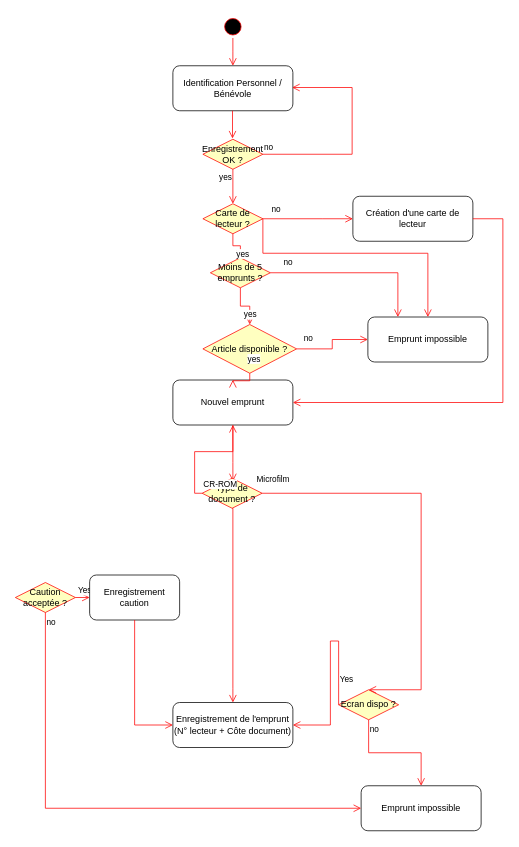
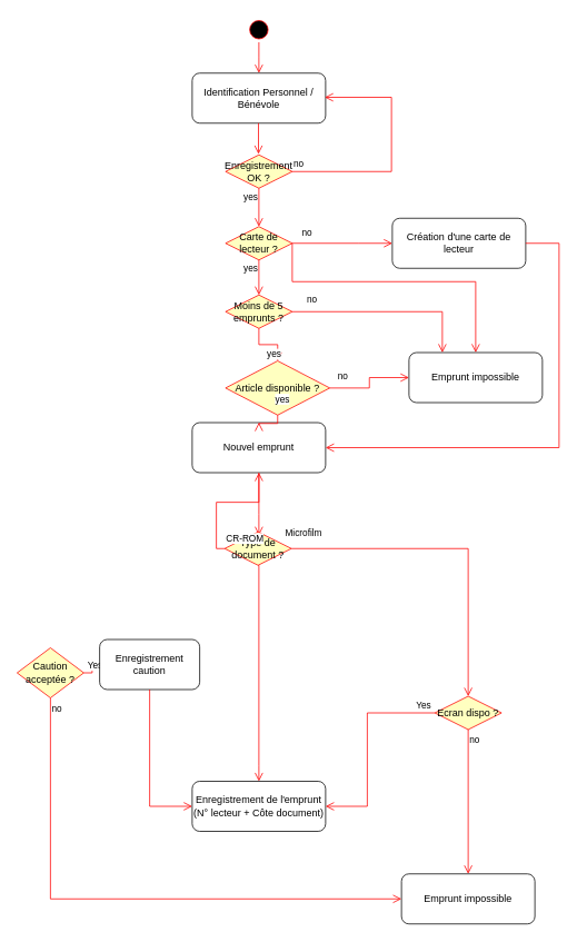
  <mxCell id="0" />
  <mxCell id="1" parent="0" />
  <mxCell id="2" value="" style="ellipse;html=1;shape=startState;fillColor=#000000;strokeColor=#ff0000;" vertex="1" parent="1"><mxGeometry x="295" y="20" width="30" height="30" as="geometry" /></mxCell>
  <mxCell id="3" value="" style="edgeStyle=orthogonalEdgeStyle;html=1;verticalAlign=bottom;endArrow=open;endSize=8;strokeColor=#ff0000;rounded=0;" edge="1" source="2" parent="1"><mxGeometry relative="1" as="geometry"><mxPoint x="310" y="87" as="targetPoint" /></mxGeometry></mxCell>
  <mxCell id="4" value="Identification Personnel / Bénévole" style="rounded=1;whiteSpace=wrap;html=1;" vertex="1" parent="1"><mxGeometry x="230" y="87" width="160" height="60" as="geometry" /></mxCell>
  <mxCell id="5" value="Enregistrement OK ?" style="rhombus;whiteSpace=wrap;html=1;fontColor=#000000;fillColor=#ffffc0;strokeColor=#ff0000;" vertex="1" parent="1"><mxGeometry x="270" y="185" width="80" height="40" as="geometry" /></mxCell>
  <mxCell id="6" value="no" style="edgeStyle=orthogonalEdgeStyle;html=1;align=left;verticalAlign=bottom;endArrow=open;endSize=8;strokeColor=#ff0000;rounded=0;entryX=1;entryY=0.5;entryDx=0;entryDy=0;" edge="1" source="5" parent="1"><mxGeometry x="-1" relative="1" as="geometry"><mxPoint x="389" y="116" as="targetPoint" /><Array as="points"><mxPoint x="469" y="205" /><mxPoint x="469" y="116" /></Array></mxGeometry></mxCell>
  <mxCell id="7" value="" style="edgeStyle=orthogonalEdgeStyle;html=1;verticalAlign=bottom;endArrow=open;endSize=8;strokeColor=#ff0000;rounded=0;" edge="1" parent="1"><mxGeometry relative="1" as="geometry"><mxPoint x="309.5" y="184" as="targetPoint" /><mxPoint x="309.5" y="147" as="sourcePoint" /></mxGeometry></mxCell>
  <mxCell id="8" value="Nouvel emprunt" style="rounded=1;whiteSpace=wrap;html=1;" vertex="1" parent="1"><mxGeometry x="230" y="506" width="160" height="60" as="geometry" /></mxCell>
  <mxCell id="9" value="Carte de lecteur ?" style="rhombus;whiteSpace=wrap;html=1;fontColor=#000000;fillColor=#ffffc0;strokeColor=#ff0000;" vertex="1" parent="1"><mxGeometry x="270" y="271" width="80" height="40" as="geometry" /></mxCell>
  <mxCell id="10" value="Emprunt impossible" style="rounded=1;whiteSpace=wrap;html=1;" vertex="1" parent="1"><mxGeometry x="490" y="422" width="160" height="60" as="geometry" /></mxCell>
  <mxCell id="11" value="Création d'une carte de lecteur" style="rounded=1;whiteSpace=wrap;html=1;" vertex="1" parent="1"><mxGeometry x="470" y="261" width="160" height="60" as="geometry" /></mxCell>
  <mxCell id="12" value="" style="edgeStyle=orthogonalEdgeStyle;html=1;align=left;verticalAlign=top;endArrow=open;endSize=8;strokeColor=#ff0000;rounded=0;exitX=1;exitY=0.5;exitDx=0;exitDy=0;entryX=1;entryY=0.5;entryDx=0;entryDy=0;" edge="1" parent="1" source="11" target="8"><mxGeometry x="-1" relative="1" as="geometry"><mxPoint x="550" y="626" as="targetPoint" /><mxPoint x="510" y="496" as="sourcePoint" /><Array as="points"><mxPoint x="670" y="291" /><mxPoint x="670" y="536" /></Array></mxGeometry></mxCell>
  <mxCell id="13" value="Enregistrement de l'emprunt (N° lecteur + Côte document)" style="rounded=1;whiteSpace=wrap;html=1;" vertex="1" parent="1"><mxGeometry x="230" y="936" width="160" height="60" as="geometry" /></mxCell>
  <mxCell id="14" value="" style="edgeStyle=orthogonalEdgeStyle;html=1;align=left;verticalAlign=top;endArrow=open;endSize=8;strokeColor=#ff0000;rounded=0;entryX=0.5;entryY=0;entryDx=0;entryDy=0;" edge="1" parent="1" target="13"><mxGeometry x="-1" relative="1" as="geometry"><mxPoint x="310" y="1036" as="targetPoint" /><mxPoint x="310" y="917" as="sourcePoint" /></mxGeometry></mxCell>
  <mxCell id="15" value="Emprunt impossible" style="rounded=1;whiteSpace=wrap;html=1;" vertex="1" parent="1"><mxGeometry x="481" y="1047" width="160" height="60" as="geometry" /></mxCell>
  <mxCell id="16" value="" style="edgeStyle=orthogonalEdgeStyle;html=1;align=left;verticalAlign=top;endArrow=none;endSize=8;strokeColor=#ff0000;rounded=0;endFill=0;exitX=0.5;exitY=1;exitDx=0;exitDy=0;" edge="1" parent="1" source="36"><mxGeometry x="-1" relative="1" as="geometry"><mxPoint x="310" y="917" as="targetPoint" /><mxPoint x="310" y="701" as="sourcePoint" /><Array as="points"><mxPoint x="310" y="677" /></Array></mxGeometry></mxCell>
  <mxCell id="17" value="" style="edgeStyle=orthogonalEdgeStyle;html=1;verticalAlign=bottom;endArrow=open;endSize=8;strokeColor=#ff0000;rounded=0;entryX=0.5;entryY=0;entryDx=0;entryDy=0;" edge="1" parent="1"><mxGeometry relative="1" as="geometry"><mxPoint x="310" y="641" as="targetPoint" /><mxPoint x="310" y="566" as="sourcePoint" /><Array as="points"><mxPoint x="310" y="616" /><mxPoint x="310" y="616" /></Array></mxGeometry></mxCell>
- <mxCell id="18" value="Ecran dispo ?" style="rhombus;whiteSpace=wrap;html=1;fontColor=#000000;fillColor=#ffffc0;strokeColor=#ff0000;" vertex="1" parent="1"><mxGeometry x="451" y="919" width="80" height="40" as="geometry" /></mxCell>
+ <mxCell id="18" value="Ecran dispo ?" style="rhombus;whiteSpace=wrap;html=1;fontColor=#000000;fillColor=#ffffc0;strokeColor=#ff0000;" vertex="1" parent="1"><mxGeometry x="521" y="834" width="80" height="40" as="geometry" /></mxCell>
  <mxCell id="19" value="no" style="edgeStyle=orthogonalEdgeStyle;html=1;align=left;verticalAlign=top;endArrow=open;endSize=8;strokeColor=#FF0000;rounded=0;endFill=0;entryX=0.5;entryY=0;entryDx=0;entryDy=0;" edge="1" parent="1" source="18" target="15"><mxGeometry x="-1" relative="1" as="geometry"><mxPoint x="564" y="896" as="targetPoint" /></mxGeometry></mxCell>
  <mxCell id="20" value="Yes" style="edgeStyle=orthogonalEdgeStyle;html=1;align=left;verticalAlign=bottom;endArrow=open;endSize=8;strokeColor=#ff0000;rounded=0;exitX=0;exitY=0.5;exitDx=0;exitDy=0;endFill=0;entryX=1;entryY=0.5;entryDx=0;entryDy=0;" edge="1" parent="1" source="18" target="13"><mxGeometry x="-0.806" relative="1" as="geometry"><mxPoint x="470" y="1107" as="targetPoint" /><mxPoint x="310" y="854" as="sourcePoint" /><Array as="points"><mxPoint x="440" y="854" /><mxPoint x="440" y="966" /></Array><mxPoint as="offset" /></mxGeometry></mxCell>
- <mxCell id="21" value="Caution acceptée ?" style="rhombus;whiteSpace=wrap;html=1;fontColor=#000000;fillColor=#ffffc0;strokeColor=#ff0000;" vertex="1" parent="1"><mxGeometry x="20" y="776" width="80" height="40" as="geometry" /></mxCell>
+ <mxCell id="21" value="Caution acceptée ?" style="rhombus;whiteSpace=wrap;html=1;fontColor=#000000;fillColor=#ffffc0;strokeColor=#ff0000;" vertex="1" parent="1"><mxGeometry x="20" y="776" width="80" height="60" as="geometry" /></mxCell>
  <mxCell id="22" value="no" style="edgeStyle=orthogonalEdgeStyle;html=1;align=left;verticalAlign=top;endArrow=open;endSize=8;strokeColor=#FF0000;rounded=0;endFill=0;entryX=0;entryY=0.5;entryDx=0;entryDy=0;" edge="1" parent="1" source="21" target="15"><mxGeometry x="-1" relative="1" as="geometry"><mxPoint x="60" y="1097" as="targetPoint" /><Array as="points"><mxPoint x="60" y="1077" /></Array></mxGeometry></mxCell>
  <mxCell id="23" value="Yes" style="edgeStyle=orthogonalEdgeStyle;html=1;align=left;verticalAlign=bottom;endArrow=open;endSize=8;strokeColor=#ff0000;rounded=0;exitX=1;exitY=0.5;exitDx=0;exitDy=0;endFill=0;entryX=0;entryY=0.5;entryDx=0;entryDy=0;" edge="1" parent="1" source="21" target="24"><mxGeometry x="-0.806" relative="1" as="geometry"><mxPoint x="310" y="796" as="targetPoint" /><mxPoint x="534" y="806" as="sourcePoint" /><Array as="points" /><mxPoint as="offset" /></mxGeometry></mxCell>
  <mxCell id="24" value="Enregistrement caution" style="rounded=1;whiteSpace=wrap;html=1;" vertex="1" parent="1"><mxGeometry x="119" y="766" width="120" height="60" as="geometry" /></mxCell>
  <mxCell id="25" value="" style="edgeStyle=orthogonalEdgeStyle;html=1;align=left;verticalAlign=bottom;endArrow=open;endSize=8;strokeColor=#ff0000;rounded=0;endFill=0;exitX=0.5;exitY=1;exitDx=0;exitDy=0;entryX=0;entryY=0.5;entryDx=0;entryDy=0;" edge="1" parent="1" source="24" target="13"><mxGeometry x="-0.806" relative="1" as="geometry"><mxPoint x="310" y="796" as="targetPoint" /><mxPoint x="270" y="796" as="sourcePoint" /><Array as="points" /><mxPoint as="offset" /></mxGeometry></mxCell>
  <mxCell id="26" value="Article disponible ?" style="rhombus;whiteSpace=wrap;html=1;fontColor=#000000;fillColor=#ffffc0;strokeColor=#ff0000;" vertex="1" parent="1"><mxGeometry x="270" y="432" width="125" height="65" as="geometry" /></mxCell>
- <mxCell id="27" value="Moins de 5 emprunts ?" style="rhombus;whiteSpace=wrap;html=1;fontColor=#000000;fillColor=#ffffc0;strokeColor=#ff0000;" vertex="1" parent="1"><mxGeometry x="280" y="343" width="80" height="40" as="geometry" /></mxCell>
+ <mxCell id="27" value="Moins de 5 emprunts ?" style="rhombus;whiteSpace=wrap;html=1;fontColor=#000000;fillColor=#ffffc0;strokeColor=#ff0000;" vertex="1" parent="1"><mxGeometry x="270" y="353" width="80" height="40" as="geometry" /></mxCell>
  <mxCell id="28" value="no" style="edgeStyle=orthogonalEdgeStyle;html=1;align=left;verticalAlign=bottom;endArrow=open;endSize=8;strokeColor=#ff0000;rounded=0;exitX=1;exitY=0.5;exitDx=0;exitDy=0;endFill=0;entryX=0;entryY=0.5;entryDx=0;entryDy=0;" edge="1" parent="1" source="26" target="10"><mxGeometry x="-0.857" y="5" relative="1" as="geometry"><mxPoint x="419" y="451.5" as="targetPoint" /><mxPoint x="370" y="451.5" as="sourcePoint" /><Array as="points" /><mxPoint as="offset" /></mxGeometry></mxCell>
  <mxCell id="29" value="yes" style="edgeStyle=orthogonalEdgeStyle;html=1;align=left;verticalAlign=bottom;endArrow=open;endSize=8;strokeColor=#ff0000;rounded=0;exitX=0.5;exitY=1;exitDx=0;exitDy=0;endFill=0;entryX=0.5;entryY=0;entryDx=0;entryDy=0;" edge="1" parent="1" source="26" target="8"><mxGeometry x="-0.118" y="-20" relative="1" as="geometry"><mxPoint x="500" y="462" as="targetPoint" /><mxPoint x="360" y="462" as="sourcePoint" /><Array as="points" /><mxPoint as="offset" /></mxGeometry></mxCell>
  <mxCell id="30" value="no" style="edgeStyle=orthogonalEdgeStyle;html=1;align=left;verticalAlign=bottom;endArrow=open;endSize=8;strokeColor=#ff0000;rounded=0;exitX=1;exitY=0.5;exitDx=0;exitDy=0;endFill=0;entryX=0.25;entryY=0;entryDx=0;entryDy=0;" edge="1" parent="1" source="27" target="10"><mxGeometry x="-0.857" y="5" relative="1" as="geometry"><mxPoint x="510" y="417" as="targetPoint" /><mxPoint x="381" y="372.5" as="sourcePoint" /><Array as="points" /><mxPoint as="offset" /></mxGeometry></mxCell>
  <mxCell id="31" value="yes" style="edgeStyle=orthogonalEdgeStyle;html=1;align=left;verticalAlign=bottom;endArrow=open;endSize=8;strokeColor=#ff0000;rounded=0;exitX=0.5;exitY=1;exitDx=0;exitDy=0;endFill=0;entryX=0.5;entryY=0;entryDx=0;entryDy=0;" edge="1" parent="1" source="27" target="26"><mxGeometry x="-0.118" y="-20" relative="1" as="geometry"><mxPoint x="310" y="417" as="targetPoint" /><mxPoint x="320" y="482" as="sourcePoint" /><Array as="points" /><mxPoint as="offset" /></mxGeometry></mxCell>
  <mxCell id="32" value="yes" style="edgeStyle=orthogonalEdgeStyle;html=1;align=left;verticalAlign=bottom;endArrow=open;endSize=8;strokeColor=#ff0000;rounded=0;exitX=0.5;exitY=1;exitDx=0;exitDy=0;endFill=0;entryX=0.5;entryY=0;entryDx=0;entryDy=0;" edge="1" parent="1" source="9" target="27"><mxGeometry x="-0.118" y="-20" relative="1" as="geometry"><mxPoint x="309" y="337" as="targetPoint" /><mxPoint x="320" y="403" as="sourcePoint" /><Array as="points" /><mxPoint as="offset" /></mxGeometry></mxCell>
  <mxCell id="33" value="no" style="edgeStyle=orthogonalEdgeStyle;html=1;align=left;verticalAlign=bottom;endArrow=open;endSize=8;strokeColor=#ff0000;rounded=0;exitX=1;exitY=0.5;exitDx=0;exitDy=0;endFill=0;" edge="1" parent="1" source="9" target="10"><mxGeometry x="-1" y="11" relative="1" as="geometry"><mxPoint x="430" y="367" as="targetPoint" /><mxPoint x="380" y="297" as="sourcePoint" /><Array as="points"><mxPoint x="350" y="337" /><mxPoint x="570" y="337" /></Array><mxPoint x="-1" y="-4" as="offset" /></mxGeometry></mxCell>
  <mxCell id="34" value="" style="edgeStyle=orthogonalEdgeStyle;html=1;align=left;verticalAlign=bottom;endArrow=open;endSize=8;strokeColor=#ff0000;rounded=0;endFill=0;entryX=0;entryY=0.5;entryDx=0;entryDy=0;" edge="1" parent="1" target="11"><mxGeometry x="-0.118" y="-20" relative="1" as="geometry"><mxPoint x="320" y="363" as="targetPoint" /><mxPoint x="350" y="291" as="sourcePoint" /><Array as="points"><mxPoint x="430" y="291" /></Array><mxPoint as="offset" /></mxGeometry></mxCell>
  <mxCell id="35" value="yes" style="edgeStyle=orthogonalEdgeStyle;html=1;align=left;verticalAlign=bottom;endArrow=open;endSize=8;strokeColor=#ff0000;rounded=0;exitX=0.5;exitY=1;exitDx=0;exitDy=0;endFill=0;entryX=0.5;entryY=0;entryDx=0;entryDy=0;" edge="1" parent="1" source="5" target="9"><mxGeometry x="-0.118" y="-20" relative="1" as="geometry"><mxPoint x="309" y="257" as="targetPoint" /><mxPoint x="320" y="321" as="sourcePoint" /><Array as="points" /><mxPoint as="offset" /></mxGeometry></mxCell>
  <mxCell id="36" value="Type de document ?" style="rhombus;whiteSpace=wrap;html=1;fontColor=#000000;fillColor=#ffffc0;strokeColor=#ff0000;" vertex="1" parent="1"><mxGeometry x="269" y="637" width="80" height="40" as="geometry" /></mxCell>
  <mxCell id="37" value="Microfilm" style="edgeStyle=orthogonalEdgeStyle;html=1;align=left;verticalAlign=bottom;endArrow=open;endSize=8;strokeColor=#ff0000;rounded=0;entryX=0.5;entryY=0;entryDx=0;entryDy=0;" edge="1" source="36" parent="1" target="18"><mxGeometry x="-1" y="13" relative="1" as="geometry"><mxPoint x="449" y="657" as="targetPoint" /><Array as="points"><mxPoint x="561" y="657" /></Array><mxPoint x="-9" y="3" as="offset" /></mxGeometry></mxCell>
  <mxCell id="38" value="CR-ROM" style="edgeStyle=orthogonalEdgeStyle;html=1;align=left;verticalAlign=bottom;endArrow=open;endSize=8;strokeColor=#ff0000;rounded=0;exitX=0;exitY=0.5;exitDx=0;exitDy=0;" edge="1" parent="1" source="36" target="8"><mxGeometry x="-0.823" y="-10" relative="1" as="geometry"><mxPoint x="10" y="697" as="targetPoint" /><mxPoint x="359" y="667" as="sourcePoint" /><mxPoint as="offset" /></mxGeometry></mxCell>
